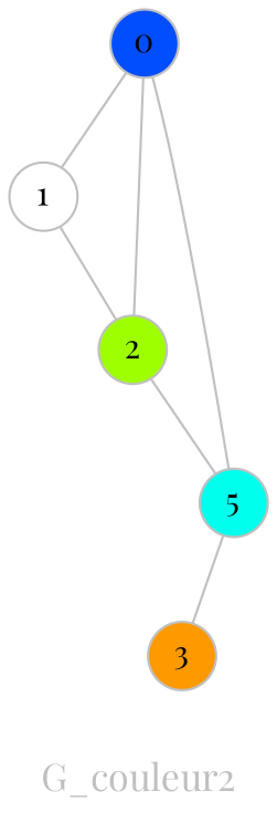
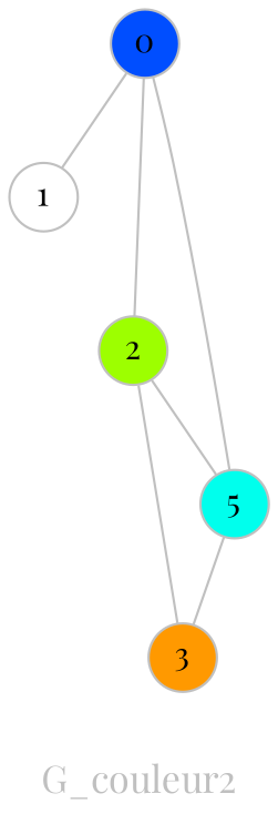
  graph {
    fontcolor=grey
    fontname="Playfair Display"
    fontsize=16
    label=G_couleur2
    node [color=grey fixedsize=true fontname="Playfair Display" fontsize=14 shape=circle style=filled]
    edge [arrowsize=0.7 color=grey fontcolor=grey fontname="Playfair Display" fontsize=12]
    0 [fillcolor="#004eff" width=0.4]
    1 [fillcolor="#ffffff" width=0.4]
    2 [fillcolor="#9dff00" width=0.4]
    5 [fillcolor="#00ffed" width=0.4]
    3 [fillcolor="#ff9900" width=0.4]
    0 -- 1
    0 -- 2
    0 -- 5
-   1 -- 2
+   3 -- 2
    2 -- 5
    5 -- 3
  }
